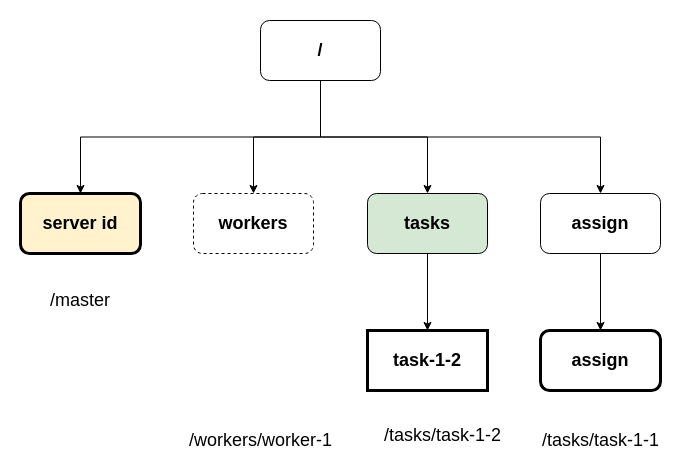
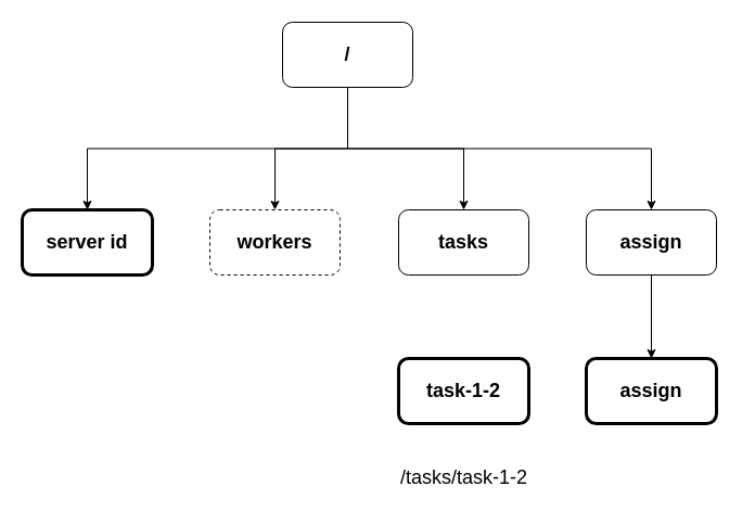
  <mxCell id="0" />
  <mxCell id="1" parent="0" />
  <mxCell id="2" style="edgeStyle=orthogonalEdgeStyle;rounded=0;orthogonalLoop=1;jettySize=auto;html=1;exitX=0.5;exitY=1;exitDx=0;exitDy=0;entryX=0.5;entryY=0;entryDx=0;entryDy=0;fontSize=18;" edge="1" parent="1" source="6" target="10"><mxGeometry relative="1" as="geometry" /></mxCell>
  <mxCell id="3" style="edgeStyle=orthogonalEdgeStyle;rounded=0;orthogonalLoop=1;jettySize=auto;html=1;exitX=0.5;exitY=1;exitDx=0;exitDy=0;fontSize=18;" edge="1" parent="1" source="6" target="9"><mxGeometry relative="1" as="geometry" /></mxCell>
  <mxCell id="4" style="edgeStyle=orthogonalEdgeStyle;rounded=0;orthogonalLoop=1;jettySize=auto;html=1;exitX=0.5;exitY=1;exitDx=0;exitDy=0;fontSize=18;" edge="1" parent="1" source="6" target="8"><mxGeometry relative="1" as="geometry" /></mxCell>
  <mxCell id="5" style="edgeStyle=orthogonalEdgeStyle;rounded=0;orthogonalLoop=1;jettySize=auto;html=1;exitX=0.5;exitY=1;exitDx=0;exitDy=0;fontSize=18;" edge="1" parent="1" source="6" target="11"><mxGeometry relative="1" as="geometry" /></mxCell>
  <mxCell id="6" value="/" style="rounded=1;whiteSpace=wrap;html=1;fontSize=18;fontStyle=1" vertex="1" parent="1"><mxGeometry x="260" y="20" width="120" height="60" as="geometry" /></mxCell>
  <mxCell id="7" value="" style="group" vertex="1" connectable="0" parent="1"><mxGeometry x="20" y="193" width="640" height="60" as="geometry" /></mxCell>
- <mxCell id="8" value="tasks" style="rounded=1;whiteSpace=wrap;html=1;fontSize=18;fontStyle=1;fillColor=#d5e8d4;" vertex="1" parent="7"><mxGeometry x="347" width="120" height="60" as="geometry" /></mxCell>
+ <mxCell id="8" value="tasks" style="rounded=1;whiteSpace=wrap;html=1;fontSize=18;fontStyle=1" vertex="1" parent="7"><mxGeometry x="347" width="120" height="60" as="geometry" /></mxCell>
  <mxCell id="9" value="workers" style="rounded=1;whiteSpace=wrap;html=1;fontSize=18;fontStyle=1;dashed=1;" vertex="1" parent="7"><mxGeometry x="173" width="120" height="60" as="geometry" /></mxCell>
- <mxCell id="10" value="server id" style="rounded=1;whiteSpace=wrap;html=1;fontSize=18;fontStyle=1;strokeWidth=3;fillColor=#fff2cc;" vertex="1" parent="7"><mxGeometry width="120" height="60" as="geometry" /></mxCell>
+ <mxCell id="10" value="server id" style="rounded=1;whiteSpace=wrap;html=1;fontSize=18;fontStyle=1;strokeWidth=3;" vertex="1" parent="7"><mxGeometry width="120" height="60" as="geometry" /></mxCell>
  <mxCell id="11" value="assign" style="rounded=1;whiteSpace=wrap;html=1;fontSize=18;fontStyle=1" vertex="1" parent="7"><mxGeometry x="520" width="120" height="60" as="geometry" /></mxCell>
- <mxCell id="12" value="/master&lt;br&gt;" style="text;html=1;strokeColor=none;fillColor=none;align=center;verticalAlign=middle;whiteSpace=wrap;rounded=0;fontSize=18;" vertex="1" parent="1"><mxGeometry x="40" y="290" width="80" height="20" as="geometry" /></mxCell>
- <mxCell id="13" value="/workers/worker-1&lt;br&gt;" style="text;html=1;strokeColor=none;fillColor=none;align=center;verticalAlign=middle;whiteSpace=wrap;rounded=0;fontSize=18;" vertex="1" parent="1"><mxGeometry x="186.5" y="430" width="147" height="20" as="geometry" /></mxCell>
- <mxCell id="14" value="task-1-2" style="whiteSpace=wrap;html=1;fontSize=18;fontStyle=1;strokeWidth=3;rounded=0;" vertex="1" parent="1"><mxGeometry x="367" y="330" width="120" height="60" as="geometry" /></mxCell>
- <mxCell id="15" value="/tasks/task-1-2&lt;br&gt;" style="text;html=1;strokeColor=none;fillColor=none;align=center;verticalAlign=middle;whiteSpace=wrap;rounded=0;fontSize=18;" vertex="1" parent="1"><mxGeometry x="368.5" y="425" width="147" height="20" as="geometry" /></mxCell>
+ <mxCell id="14" value="task-1-2" style="rounded=1;whiteSpace=wrap;html=1;fontSize=18;fontStyle=1;strokeWidth=3;" vertex="1" parent="1"><mxGeometry x="367" y="330" width="120" height="60" as="geometry" /></mxCell>
+ <mxCell id="15" value="/tasks/task-1-2&lt;br&gt;" style="text;html=1;strokeColor=none;fillColor=none;align=center;verticalAlign=middle;whiteSpace=wrap;rounded=0;fontSize=18;" vertex="1" parent="1"><mxGeometry x="353.5" y="430" width="147" height="20" as="geometry" /></mxCell>
  <mxCell id="16" value="assign" style="rounded=1;whiteSpace=wrap;html=1;fontSize=18;fontStyle=1;strokeWidth=3;" vertex="1" parent="1"><mxGeometry x="540" y="330" width="120" height="60" as="geometry" /></mxCell>
- <mxCell id="17" value="/tasks/task-1-1&lt;br&gt;" style="text;html=1;strokeColor=none;fillColor=none;align=center;verticalAlign=middle;whiteSpace=wrap;rounded=0;fontSize=18;" vertex="1" parent="1"><mxGeometry x="526.5" y="430" width="147" height="20" as="geometry" /></mxCell>
- <mxCell id="18" style="edgeStyle=orthogonalEdgeStyle;rounded=0;orthogonalLoop=1;jettySize=auto;html=1;exitX=0.5;exitY=1;exitDx=0;exitDy=0;fontSize=18;" edge="1" parent="1" source="8" target="14"><mxGeometry relative="1" as="geometry" /></mxCell>
  <mxCell id="19" style="edgeStyle=orthogonalEdgeStyle;rounded=0;orthogonalLoop=1;jettySize=auto;html=1;exitX=0.5;exitY=1;exitDx=0;exitDy=0;fontSize=18;" edge="1" parent="1" source="11" target="16"><mxGeometry relative="1" as="geometry" /></mxCell>
